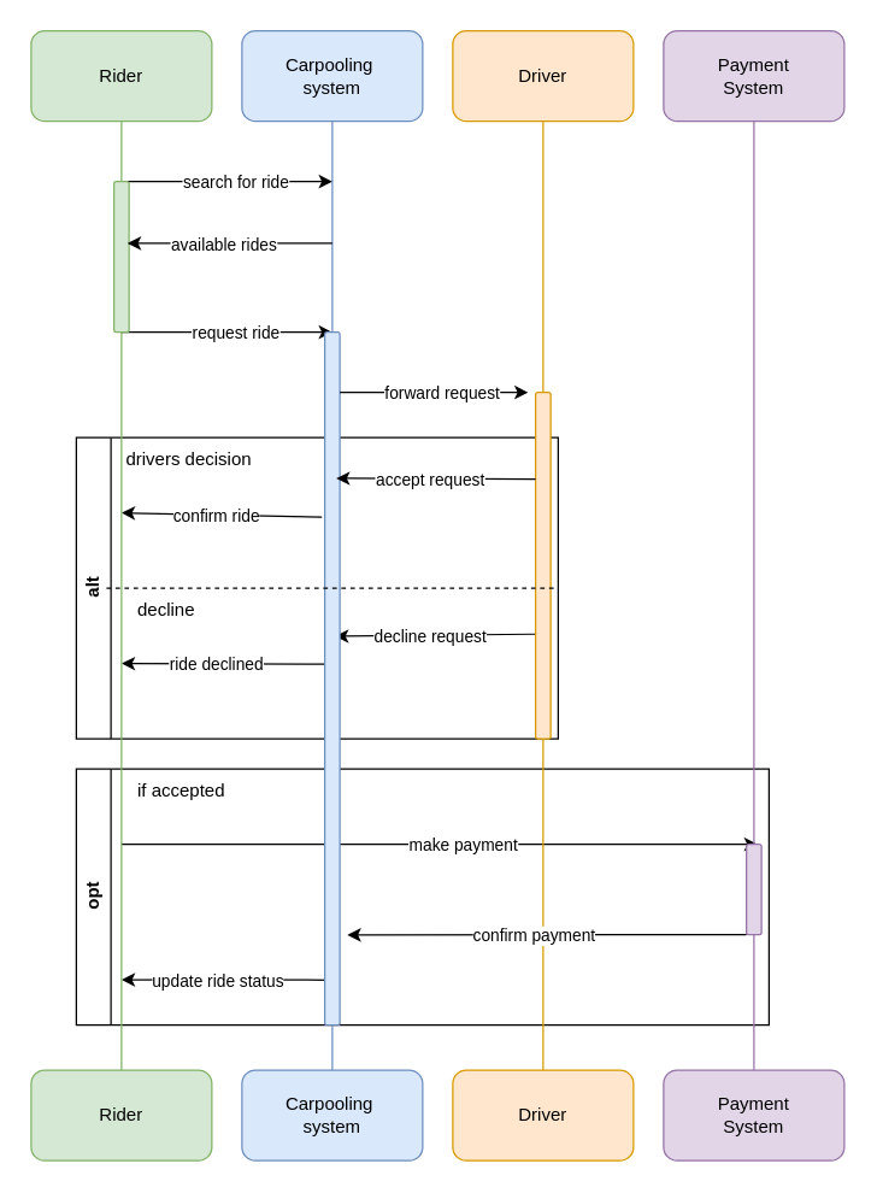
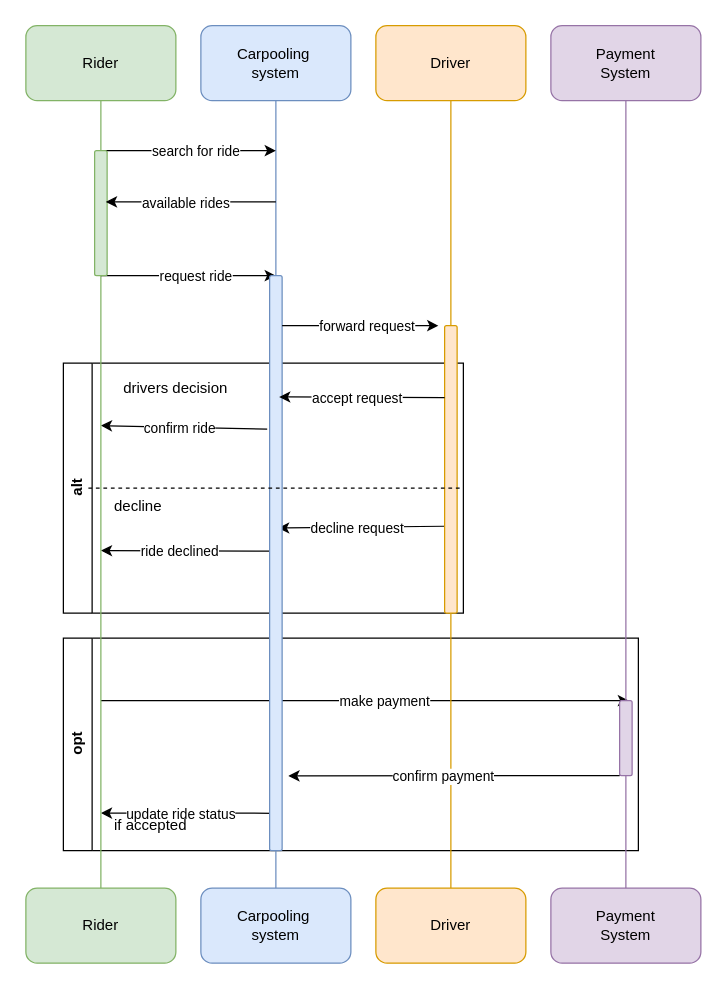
  <mxCell id="0" />
  <mxCell id="1" parent="0" />
  <mxCell id="2" value="opt" style="swimlane;horizontal=0;whiteSpace=wrap;html=1;swimlaneFillColor=#FFFFFF;" vertex="1" parent="1"><mxGeometry x="50" y="510" width="460" height="170" as="geometry" /></mxCell>
  <mxCell id="3" value="" style="endArrow=classic;html=1;rounded=0;entryX=0.75;entryY=0;entryDx=0;entryDy=0;" edge="1" parent="2" target="36"><mxGeometry width="50" height="50" relative="1" as="geometry"><mxPoint x="30" y="50" as="sourcePoint" /><mxPoint x="30" y="50" as="targetPoint" /></mxGeometry></mxCell>
  <mxCell id="4" value="make payment" style="edgeLabel;html=1;align=center;verticalAlign=middle;resizable=0;points=[];" connectable="0" vertex="1" parent="3"><mxGeometry x="0.071" relative="1" as="geometry"><mxPoint as="offset" /></mxGeometry></mxCell>
  <mxCell id="5" value="" style="endArrow=classic;html=1;rounded=0;exitX=0.279;exitY=0.935;exitDx=0;exitDy=0;exitPerimeter=0;" edge="1" parent="2" source="35"><mxGeometry width="50" height="50" relative="1" as="geometry"><mxPoint x="175" y="151.1" as="sourcePoint" /><mxPoint x="30" y="140" as="targetPoint" /></mxGeometry></mxCell>
  <mxCell id="6" value="update ride status" style="edgeLabel;html=1;align=center;verticalAlign=middle;resizable=0;points=[];" connectable="0" vertex="1" parent="5"><mxGeometry x="0.071" relative="1" as="geometry"><mxPoint as="offset" /></mxGeometry></mxCell>
- <mxCell id="7" value="if accepted" style="text;html=1;align=center;verticalAlign=middle;whiteSpace=wrap;rounded=0;" vertex="1" parent="2"><mxGeometry x="30" width="80" height="30" as="geometry" /></mxCell>
+ <mxCell id="7" value="if accepted" style="text;html=1;align=center;verticalAlign=middle;whiteSpace=wrap;rounded=0;" vertex="1" parent="2"><mxGeometry x="30" y="135" width="80" height="30" as="geometry" /></mxCell>
  <mxCell id="8" value="alt" style="swimlane;horizontal=0;whiteSpace=wrap;html=1;swimlaneFillColor=#FFFFFF;" vertex="1" parent="1"><mxGeometry x="50" y="290" width="320" height="200" as="geometry" /></mxCell>
  <mxCell id="9" value="" style="endArrow=classic;html=1;rounded=0;exitX=-0.196;exitY=0.267;exitDx=0;exitDy=0;exitPerimeter=0;" edge="1" parent="8" source="35"><mxGeometry width="50" height="50" relative="1" as="geometry"><mxPoint x="175" y="51.1" as="sourcePoint" /><mxPoint x="30" y="50" as="targetPoint" /></mxGeometry></mxCell>
  <mxCell id="10" value="confirm ride" style="edgeLabel;html=1;align=center;verticalAlign=middle;resizable=0;points=[];" connectable="0" vertex="1" parent="9"><mxGeometry x="0.071" relative="1" as="geometry"><mxPoint as="offset" /></mxGeometry></mxCell>
  <mxCell id="11" value="decline" style="text;html=1;align=center;verticalAlign=middle;whiteSpace=wrap;rounded=0;" vertex="1" parent="8"><mxGeometry x="30" y="100" width="60" height="30" as="geometry" /></mxCell>
  <mxCell id="12" value="" style="endArrow=classic;html=1;rounded=0;entryX=0.674;entryY=0.439;entryDx=0;entryDy=0;entryPerimeter=0;exitX=0;exitY=0.25;exitDx=0;exitDy=0;" edge="1" parent="8" target="35"><mxGeometry width="50" height="50" relative="1" as="geometry"><mxPoint x="305" y="130.5" as="sourcePoint" /><mxPoint x="171" y="131.5" as="targetPoint" /></mxGeometry></mxCell>
  <mxCell id="13" value="decline request" style="edgeLabel;html=1;align=center;verticalAlign=middle;resizable=0;points=[];" connectable="0" vertex="1" parent="12"><mxGeometry x="0.071" relative="1" as="geometry"><mxPoint as="offset" /></mxGeometry></mxCell>
  <mxCell id="14" value="" style="endArrow=classic;html=1;rounded=0;exitX=0.065;exitY=0.479;exitDx=0;exitDy=0;exitPerimeter=0;" edge="1" parent="8" source="35"><mxGeometry width="50" height="50" relative="1" as="geometry"><mxPoint x="175" y="151.1" as="sourcePoint" /><mxPoint x="30" y="150" as="targetPoint" /></mxGeometry></mxCell>
  <mxCell id="15" value="ride declined" style="edgeLabel;html=1;align=center;verticalAlign=middle;resizable=0;points=[];" connectable="0" vertex="1" parent="14"><mxGeometry x="0.071" relative="1" as="geometry"><mxPoint as="offset" /></mxGeometry></mxCell>
- <mxCell id="16" value="drivers decision" style="text;html=1;align=center;verticalAlign=middle;whiteSpace=wrap;rounded=0;" vertex="1" parent="8"><mxGeometry x="30" width="90" height="30" as="geometry" /></mxCell>
+ <mxCell id="16" value="drivers decision" style="text;html=1;align=center;verticalAlign=middle;whiteSpace=wrap;rounded=0;" vertex="1" parent="8"><mxGeometry x="45" y="5" width="90" height="30" as="geometry" /></mxCell>
  <mxCell id="17" value="Rider" style="rounded=1;whiteSpace=wrap;html=1;fillColor=#d5e8d4;strokeColor=#82b366;" vertex="1" parent="1"><mxGeometry x="20" y="20" width="120" height="60" as="geometry" /></mxCell>
  <mxCell id="18" value="Carpooling&amp;nbsp;&lt;div&gt;system&lt;/div&gt;" style="rounded=1;whiteSpace=wrap;html=1;fillColor=#dae8fc;strokeColor=#6c8ebf;" vertex="1" parent="1"><mxGeometry x="160" y="20" width="120" height="60" as="geometry" /></mxCell>
  <mxCell id="19" value="Driver" style="rounded=1;whiteSpace=wrap;html=1;fillColor=#ffe6cc;strokeColor=#d79b00;" vertex="1" parent="1"><mxGeometry x="300" y="20" width="120" height="60" as="geometry" /></mxCell>
  <mxCell id="20" value="Payment&lt;br&gt;System" style="rounded=1;whiteSpace=wrap;html=1;fillColor=#e1d5e7;strokeColor=#9673a6;" vertex="1" parent="1"><mxGeometry x="440" y="20" width="120" height="60" as="geometry" /></mxCell>
  <mxCell id="21" value="" style="endArrow=none;html=1;rounded=0;entryX=0.5;entryY=1;entryDx=0;entryDy=0;exitX=0.5;exitY=0;exitDx=0;exitDy=0;fillColor=#d5e8d4;strokeColor=#82b366;" edge="1" parent="1" target="17"><mxGeometry width="50" height="50" relative="1" as="geometry"><mxPoint x="80" y="710" as="sourcePoint" /><mxPoint x="330" y="220" as="targetPoint" /></mxGeometry></mxCell>
  <mxCell id="22" value="" style="endArrow=none;html=1;rounded=0;entryX=0.5;entryY=1;entryDx=0;entryDy=0;exitX=0.5;exitY=0;exitDx=0;exitDy=0;fillColor=#dae8fc;strokeColor=#6c8ebf;" edge="1" parent="1"><mxGeometry width="50" height="50" relative="1" as="geometry"><mxPoint x="220" y="710" as="sourcePoint" /><mxPoint x="220" y="80" as="targetPoint" /></mxGeometry></mxCell>
  <mxCell id="23" value="" style="endArrow=none;html=1;rounded=0;entryX=0.5;entryY=1;entryDx=0;entryDy=0;exitX=0.5;exitY=0;exitDx=0;exitDy=0;fillColor=#ffe6cc;strokeColor=#d79b00;" edge="1" parent="1"><mxGeometry width="50" height="50" relative="1" as="geometry"><mxPoint x="360" y="710" as="sourcePoint" /><mxPoint x="360" y="80" as="targetPoint" /></mxGeometry></mxCell>
  <mxCell id="24" value="" style="endArrow=none;html=1;rounded=0;entryX=0.5;entryY=1;entryDx=0;entryDy=0;exitX=0.5;exitY=0;exitDx=0;exitDy=0;fillColor=#e1d5e7;strokeColor=#9673a6;" edge="1" parent="1"><mxGeometry width="50" height="50" relative="1" as="geometry"><mxPoint x="500" y="710" as="sourcePoint" /><mxPoint x="500" y="80" as="targetPoint" /></mxGeometry></mxCell>
  <mxCell id="25" value="" style="endArrow=classic;html=1;rounded=0;" edge="1" parent="1"><mxGeometry width="50" height="50" relative="1" as="geometry"><mxPoint x="80" y="120" as="sourcePoint" /><mxPoint x="220" y="120" as="targetPoint" /></mxGeometry></mxCell>
  <mxCell id="26" value="search for ride" style="edgeLabel;html=1;align=center;verticalAlign=middle;resizable=0;points=[];" connectable="0" vertex="1" parent="25"><mxGeometry x="0.071" relative="1" as="geometry"><mxPoint as="offset" /></mxGeometry></mxCell>
  <mxCell id="27" value="Rider" style="rounded=1;whiteSpace=wrap;html=1;fillColor=#d5e8d4;strokeColor=#82b366;" vertex="1" parent="1"><mxGeometry x="20" y="710" width="120" height="60" as="geometry" /></mxCell>
  <mxCell id="28" value="Carpooling&amp;nbsp;&lt;div&gt;system&lt;/div&gt;" style="rounded=1;whiteSpace=wrap;html=1;fillColor=#dae8fc;strokeColor=#6c8ebf;" vertex="1" parent="1"><mxGeometry x="160" y="710" width="120" height="60" as="geometry" /></mxCell>
  <mxCell id="29" value="Driver" style="rounded=1;whiteSpace=wrap;html=1;fillColor=#ffe6cc;strokeColor=#d79b00;" vertex="1" parent="1"><mxGeometry x="300" y="710" width="120" height="60" as="geometry" /></mxCell>
  <mxCell id="30" value="Payment&lt;br&gt;System" style="rounded=1;whiteSpace=wrap;html=1;fillColor=#e1d5e7;strokeColor=#9673a6;" vertex="1" parent="1"><mxGeometry x="440" y="710" width="120" height="60" as="geometry" /></mxCell>
  <mxCell id="31" value="" style="endArrow=classic;html=1;rounded=0;" edge="1" parent="1"><mxGeometry width="50" height="50" relative="1" as="geometry"><mxPoint x="80" y="220" as="sourcePoint" /><mxPoint x="220" y="220" as="targetPoint" /></mxGeometry></mxCell>
  <mxCell id="32" value="request ride" style="edgeLabel;html=1;align=center;verticalAlign=middle;resizable=0;points=[];" connectable="0" vertex="1" parent="31"><mxGeometry x="0.071" relative="1" as="geometry"><mxPoint as="offset" /></mxGeometry></mxCell>
  <mxCell id="33" value="" style="rounded=1;whiteSpace=wrap;html=1;fillColor=#ffe6cc;strokeColor=#d79b00;" vertex="1" parent="1"><mxGeometry x="355" y="260" width="10" height="230" as="geometry" /></mxCell>
  <mxCell id="34" value="" style="rounded=1;whiteSpace=wrap;html=1;fillColor=#d5e8d4;strokeColor=#82b366;" vertex="1" parent="1"><mxGeometry x="75" y="120" width="10" height="100" as="geometry" /></mxCell>
  <mxCell id="35" value="" style="rounded=1;whiteSpace=wrap;html=1;fillColor=#dae8fc;strokeColor=#6c8ebf;" vertex="1" parent="1"><mxGeometry x="215" y="220" width="10" height="460" as="geometry" /></mxCell>
  <mxCell id="36" value="" style="rounded=1;whiteSpace=wrap;html=1;fillColor=#e1d5e7;strokeColor=#9673a6;" vertex="1" parent="1"><mxGeometry x="495" y="560" width="10" height="60" as="geometry" /></mxCell>
  <mxCell id="37" value="" style="endArrow=classic;html=1;rounded=0;entryX=0.9;entryY=0.41;entryDx=0;entryDy=0;entryPerimeter=0;" edge="1" parent="1" target="34"><mxGeometry width="50" height="50" relative="1" as="geometry"><mxPoint x="220" y="161" as="sourcePoint" /><mxPoint x="200" y="159" as="targetPoint" /></mxGeometry></mxCell>
  <mxCell id="38" value="available rides" style="edgeLabel;html=1;align=center;verticalAlign=middle;resizable=0;points=[];" connectable="0" vertex="1" parent="37"><mxGeometry x="0.071" relative="1" as="geometry"><mxPoint as="offset" /></mxGeometry></mxCell>
  <mxCell id="39" value="" style="endArrow=classic;html=1;rounded=0;" edge="1" parent="1"><mxGeometry width="50" height="50" relative="1" as="geometry"><mxPoint x="225" y="260" as="sourcePoint" /><mxPoint x="350" y="260" as="targetPoint" /></mxGeometry></mxCell>
  <mxCell id="40" value="forward request" style="edgeLabel;html=1;align=center;verticalAlign=middle;resizable=0;points=[];" connectable="0" vertex="1" parent="39"><mxGeometry x="0.071" relative="1" as="geometry"><mxPoint as="offset" /></mxGeometry></mxCell>
  <mxCell id="41" value="" style="endArrow=none;dashed=1;html=1;rounded=0;entryX=1;entryY=0.5;entryDx=0;entryDy=0;" edge="1" parent="1" target="8"><mxGeometry width="50" height="50" relative="1" as="geometry"><mxPoint x="70" y="390" as="sourcePoint" /><mxPoint x="250" y="310" as="targetPoint" /></mxGeometry></mxCell>
  <mxCell id="42" value="" style="endArrow=classic;html=1;rounded=0;entryX=0.761;entryY=0.211;entryDx=0;entryDy=0;entryPerimeter=0;exitX=0;exitY=0.25;exitDx=0;exitDy=0;" edge="1" parent="1" source="33" target="35"><mxGeometry width="50" height="50" relative="1" as="geometry"><mxPoint x="365" y="320" as="sourcePoint" /><mxPoint x="230" y="320" as="targetPoint" /></mxGeometry></mxCell>
  <mxCell id="43" value="accept request" style="edgeLabel;html=1;align=center;verticalAlign=middle;resizable=0;points=[];" connectable="0" vertex="1" parent="42"><mxGeometry x="0.071" relative="1" as="geometry"><mxPoint as="offset" /></mxGeometry></mxCell>
  <mxCell id="44" value="" style="endArrow=classic;html=1;rounded=0;entryX=1.5;entryY=0.87;entryDx=0;entryDy=0;entryPerimeter=0;exitX=0;exitY=1;exitDx=0;exitDy=0;" edge="1" parent="1" source="36" target="35"><mxGeometry width="50" height="50" relative="1" as="geometry"><mxPoint x="355" y="640.5" as="sourcePoint" /><mxPoint x="221" y="641.5" as="targetPoint" /></mxGeometry></mxCell>
  <mxCell id="45" value="confirm payment" style="edgeLabel;html=1;align=center;verticalAlign=middle;resizable=0;points=[];" connectable="0" vertex="1" parent="44"><mxGeometry x="0.071" relative="1" as="geometry"><mxPoint as="offset" /></mxGeometry></mxCell>
